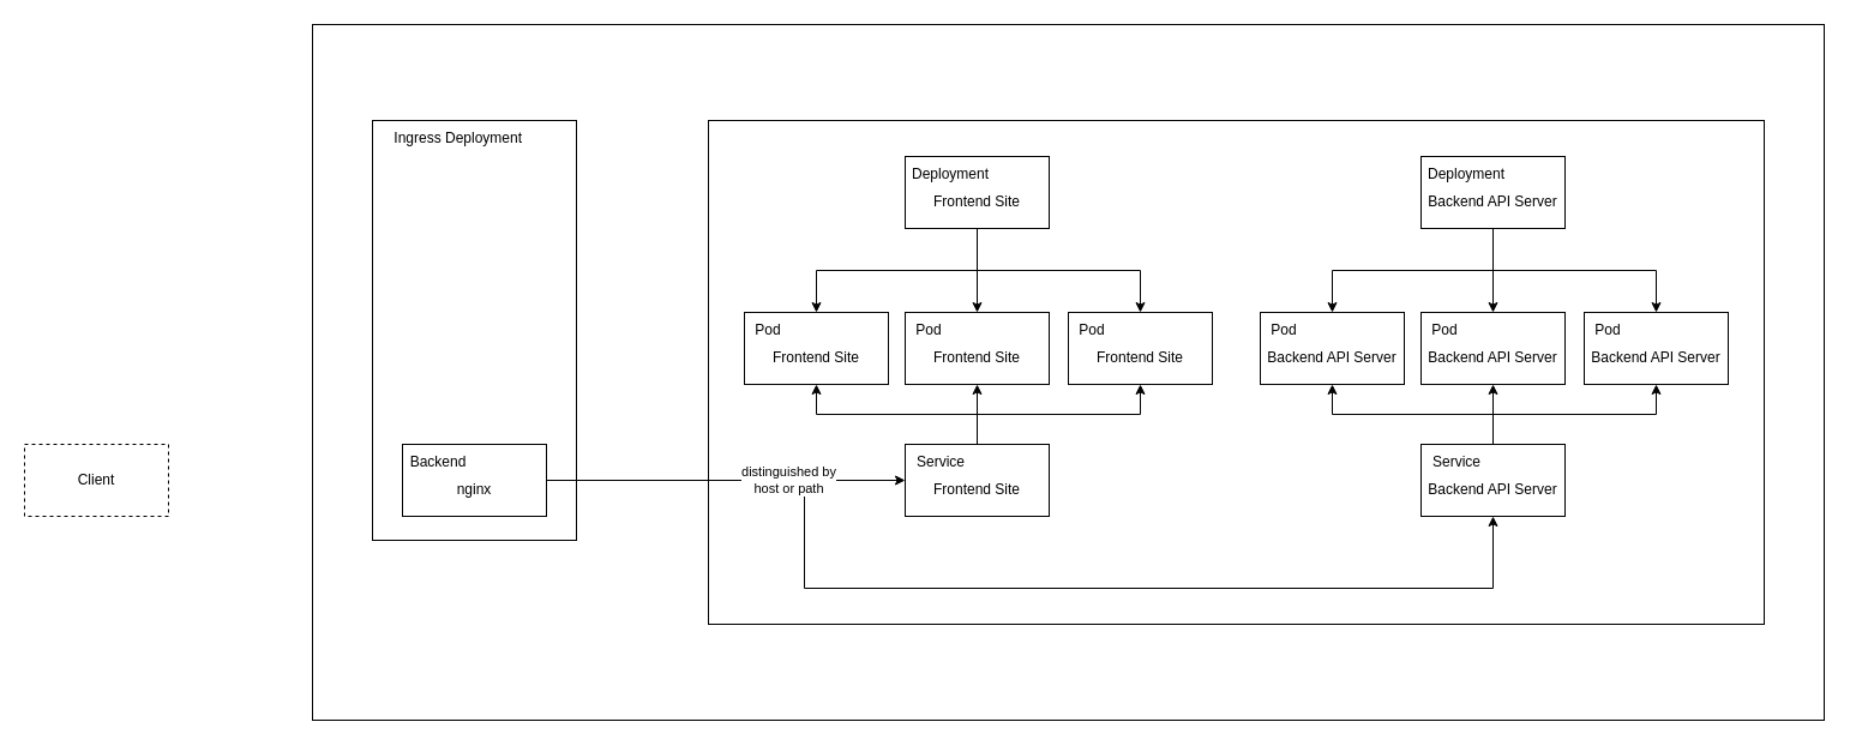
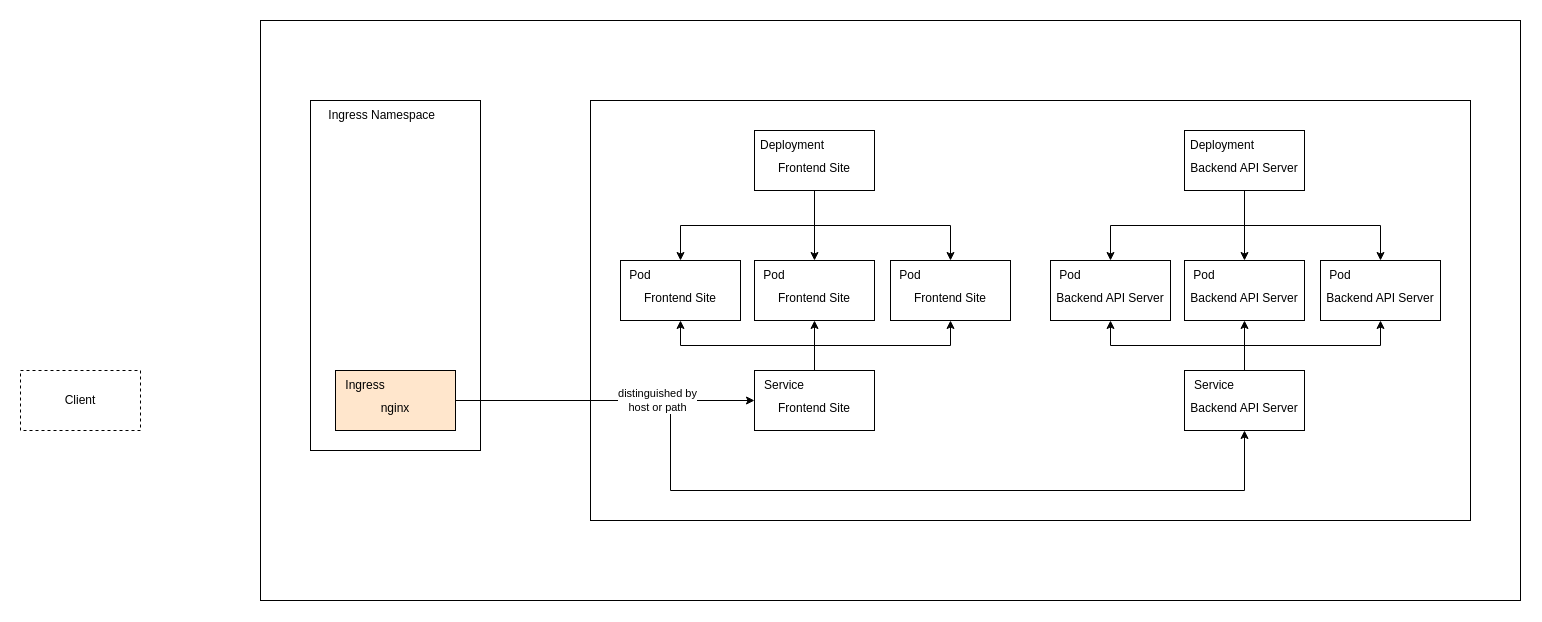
  <mxCell id="0" />
  <mxCell id="1" parent="0" />
  <mxCell id="2" value="" style="rounded=0;whiteSpace=wrap;html=1;" parent="1" vertex="1"><mxGeometry x="260" y="20" width="1260" height="580" as="geometry" /></mxCell>
  <mxCell id="3" value="" style="rounded=0;whiteSpace=wrap;html=1;" parent="1" vertex="1"><mxGeometry x="310" y="100" width="170" height="350" as="geometry" /></mxCell>
  <mxCell id="4" value="" style="rounded=0;whiteSpace=wrap;html=1;" parent="1" vertex="1"><mxGeometry x="590" y="100" width="880" height="420" as="geometry" /></mxCell>
  <mxCell id="5" value="&lt;div&gt;&lt;br&gt;&lt;/div&gt;&lt;div&gt;Frontend Site&lt;br&gt;&lt;/div&gt;" style="rounded=0;whiteSpace=wrap;html=1;" parent="1" vertex="1"><mxGeometry x="620" y="260" width="120" height="60" as="geometry" /></mxCell>
  <mxCell id="6" value="Pod" style="text;html=1;align=center;verticalAlign=middle;whiteSpace=wrap;rounded=0;" parent="1" vertex="1"><mxGeometry x="620" y="260" width="40" height="30" as="geometry" /></mxCell>
  <mxCell id="7" value="&lt;div&gt;&lt;br&gt;&lt;/div&gt;&lt;div&gt;Frontend Site&lt;br&gt;&lt;/div&gt;" style="rounded=0;whiteSpace=wrap;html=1;" parent="1" vertex="1"><mxGeometry x="754" y="260" width="120" height="60" as="geometry" /></mxCell>
  <mxCell id="8" value="Pod" style="text;html=1;align=center;verticalAlign=middle;whiteSpace=wrap;rounded=0;" parent="1" vertex="1"><mxGeometry x="754" y="260" width="40" height="30" as="geometry" /></mxCell>
  <mxCell id="9" value="&lt;div&gt;&lt;br&gt;&lt;/div&gt;&lt;div&gt;Frontend Site&lt;br&gt;&lt;/div&gt;" style="rounded=0;whiteSpace=wrap;html=1;" parent="1" vertex="1"><mxGeometry x="890" y="260" width="120" height="60" as="geometry" /></mxCell>
  <mxCell id="10" value="Pod" style="text;html=1;align=center;verticalAlign=middle;whiteSpace=wrap;rounded=0;" parent="1" vertex="1"><mxGeometry x="890" y="260" width="40" height="30" as="geometry" /></mxCell>
  <mxCell id="11" style="edgeStyle=orthogonalEdgeStyle;rounded=0;orthogonalLoop=1;jettySize=auto;html=1;exitX=0.5;exitY=1;exitDx=0;exitDy=0;entryX=0.5;entryY=0;entryDx=0;entryDy=0;" parent="1" source="14" target="5" edge="1"><mxGeometry relative="1" as="geometry" /></mxCell>
  <mxCell id="12" style="edgeStyle=orthogonalEdgeStyle;rounded=0;orthogonalLoop=1;jettySize=auto;html=1;exitX=0.5;exitY=1;exitDx=0;exitDy=0;" parent="1" source="14" target="7" edge="1"><mxGeometry relative="1" as="geometry" /></mxCell>
  <mxCell id="13" style="edgeStyle=orthogonalEdgeStyle;rounded=0;orthogonalLoop=1;jettySize=auto;html=1;exitX=0.5;exitY=1;exitDx=0;exitDy=0;" parent="1" source="14" target="9" edge="1"><mxGeometry relative="1" as="geometry" /></mxCell>
  <mxCell id="14" value="&lt;div&gt;&lt;br&gt;&lt;/div&gt;&lt;div&gt;Frontend Site&lt;/div&gt;" style="rounded=0;whiteSpace=wrap;html=1;" parent="1" vertex="1"><mxGeometry x="754" y="130" width="120" height="60" as="geometry" /></mxCell>
  <mxCell id="15" value="Deployment" style="text;html=1;align=center;verticalAlign=middle;whiteSpace=wrap;rounded=0;" parent="1" vertex="1"><mxGeometry x="754" y="130" width="76" height="30" as="geometry" /></mxCell>
  <mxCell id="16" value="&lt;div&gt;&lt;br&gt;&lt;/div&gt;&lt;div&gt;Backend API Server&lt;/div&gt;" style="rounded=0;whiteSpace=wrap;html=1;" parent="1" vertex="1"><mxGeometry x="1050" y="260" width="120" height="60" as="geometry" /></mxCell>
  <mxCell id="17" value="Pod" style="text;html=1;align=center;verticalAlign=middle;whiteSpace=wrap;rounded=0;" parent="1" vertex="1"><mxGeometry x="1050" y="260" width="40" height="30" as="geometry" /></mxCell>
  <mxCell id="18" value="&lt;div&gt;&lt;br&gt;&lt;/div&gt;&lt;div&gt;Backend API Server&lt;/div&gt;" style="rounded=0;whiteSpace=wrap;html=1;" parent="1" vertex="1"><mxGeometry x="1184" y="260" width="120" height="60" as="geometry" /></mxCell>
  <mxCell id="19" value="Pod" style="text;html=1;align=center;verticalAlign=middle;whiteSpace=wrap;rounded=0;" parent="1" vertex="1"><mxGeometry x="1184" y="260" width="40" height="30" as="geometry" /></mxCell>
  <mxCell id="20" value="&lt;div&gt;&lt;br&gt;&lt;/div&gt;&lt;div&gt;Backend API Server&lt;/div&gt;" style="rounded=0;whiteSpace=wrap;html=1;" parent="1" vertex="1"><mxGeometry x="1320" y="260" width="120" height="60" as="geometry" /></mxCell>
  <mxCell id="21" value="Pod" style="text;html=1;align=center;verticalAlign=middle;whiteSpace=wrap;rounded=0;" parent="1" vertex="1"><mxGeometry x="1320" y="260" width="40" height="30" as="geometry" /></mxCell>
  <mxCell id="22" style="edgeStyle=orthogonalEdgeStyle;rounded=0;orthogonalLoop=1;jettySize=auto;html=1;exitX=0.5;exitY=1;exitDx=0;exitDy=0;entryX=0.5;entryY=0;entryDx=0;entryDy=0;" parent="1" source="25" target="16" edge="1"><mxGeometry relative="1" as="geometry" /></mxCell>
  <mxCell id="23" style="edgeStyle=orthogonalEdgeStyle;rounded=0;orthogonalLoop=1;jettySize=auto;html=1;exitX=0.5;exitY=1;exitDx=0;exitDy=0;" parent="1" source="25" target="18" edge="1"><mxGeometry relative="1" as="geometry" /></mxCell>
  <mxCell id="24" style="edgeStyle=orthogonalEdgeStyle;rounded=0;orthogonalLoop=1;jettySize=auto;html=1;exitX=0.5;exitY=1;exitDx=0;exitDy=0;" parent="1" source="25" target="20" edge="1"><mxGeometry relative="1" as="geometry" /></mxCell>
  <mxCell id="25" value="&lt;div&gt;&lt;br&gt;&lt;/div&gt;&lt;div&gt;Backend API Server&lt;/div&gt;" style="rounded=0;whiteSpace=wrap;html=1;" parent="1" vertex="1"><mxGeometry x="1184" y="130" width="120" height="60" as="geometry" /></mxCell>
  <mxCell id="26" value="Deployment" style="text;html=1;align=center;verticalAlign=middle;whiteSpace=wrap;rounded=0;" parent="1" vertex="1"><mxGeometry x="1184" y="130" width="76" height="30" as="geometry" /></mxCell>
  <mxCell id="27" style="edgeStyle=orthogonalEdgeStyle;rounded=0;orthogonalLoop=1;jettySize=auto;html=1;exitX=0.5;exitY=0;exitDx=0;exitDy=0;" parent="1" source="30" target="7" edge="1"><mxGeometry relative="1" as="geometry" /></mxCell>
  <mxCell id="28" style="edgeStyle=orthogonalEdgeStyle;rounded=0;orthogonalLoop=1;jettySize=auto;html=1;exitX=0.5;exitY=0;exitDx=0;exitDy=0;entryX=0.5;entryY=1;entryDx=0;entryDy=0;" parent="1" source="30" target="5" edge="1"><mxGeometry relative="1" as="geometry" /></mxCell>
  <mxCell id="29" style="edgeStyle=orthogonalEdgeStyle;rounded=0;orthogonalLoop=1;jettySize=auto;html=1;exitX=0.5;exitY=0;exitDx=0;exitDy=0;entryX=0.5;entryY=1;entryDx=0;entryDy=0;" parent="1" source="30" target="9" edge="1"><mxGeometry relative="1" as="geometry" /></mxCell>
  <mxCell id="30" value="&lt;div&gt;&lt;br&gt;&lt;/div&gt;&lt;div&gt;Frontend Site&lt;br&gt;&lt;/div&gt;" style="rounded=0;whiteSpace=wrap;html=1;" parent="1" vertex="1"><mxGeometry x="754" y="370" width="120" height="60" as="geometry" /></mxCell>
  <mxCell id="31" value="Service" style="text;html=1;align=center;verticalAlign=middle;whiteSpace=wrap;rounded=0;" parent="1" vertex="1"><mxGeometry x="754" y="370" width="60" height="30" as="geometry" /></mxCell>
  <mxCell id="32" style="edgeStyle=orthogonalEdgeStyle;rounded=0;orthogonalLoop=1;jettySize=auto;html=1;exitX=0.5;exitY=0;exitDx=0;exitDy=0;" parent="1" source="35" target="16" edge="1"><mxGeometry relative="1" as="geometry" /></mxCell>
  <mxCell id="33" style="edgeStyle=orthogonalEdgeStyle;rounded=0;orthogonalLoop=1;jettySize=auto;html=1;exitX=0.5;exitY=0;exitDx=0;exitDy=0;" parent="1" source="35" target="18" edge="1"><mxGeometry relative="1" as="geometry" /></mxCell>
  <mxCell id="34" style="edgeStyle=orthogonalEdgeStyle;rounded=0;orthogonalLoop=1;jettySize=auto;html=1;exitX=0.5;exitY=0;exitDx=0;exitDy=0;" parent="1" source="35" target="20" edge="1"><mxGeometry relative="1" as="geometry" /></mxCell>
  <mxCell id="35" value="&lt;div&gt;&lt;br&gt;&lt;/div&gt;&lt;div&gt;Backend API Server&lt;br&gt;&lt;/div&gt;" style="rounded=0;whiteSpace=wrap;html=1;" parent="1" vertex="1"><mxGeometry x="1184" y="370" width="120" height="60" as="geometry" /></mxCell>
  <mxCell id="36" value="Service" style="text;html=1;align=center;verticalAlign=middle;whiteSpace=wrap;rounded=0;" parent="1" vertex="1"><mxGeometry x="1184" y="370" width="60" height="30" as="geometry" /></mxCell>
  <mxCell id="37" style="edgeStyle=orthogonalEdgeStyle;rounded=0;orthogonalLoop=1;jettySize=auto;html=1;exitX=1;exitY=0.5;exitDx=0;exitDy=0;entryX=0;entryY=0.5;entryDx=0;entryDy=0;" parent="1" source="40" target="30" edge="1"><mxGeometry relative="1" as="geometry" /></mxCell>
  <mxCell id="38" style="edgeStyle=orthogonalEdgeStyle;rounded=0;orthogonalLoop=1;jettySize=auto;html=1;exitX=1;exitY=0.5;exitDx=0;exitDy=0;entryX=0.5;entryY=1;entryDx=0;entryDy=0;" parent="1" source="40" target="35" edge="1"><mxGeometry relative="1" as="geometry"><Array as="points"><mxPoint x="670" y="400" /><mxPoint x="670" y="490" /><mxPoint x="1244" y="490" /></Array></mxGeometry></mxCell>
  <mxCell id="39" value="distinguished by&lt;div&gt;host or path&lt;/div&gt;" style="edgeLabel;html=1;align=center;verticalAlign=middle;resizable=0;points=[];" vertex="1" connectable="0" parent="38"><mxGeometry x="-0.569" y="1" relative="1" as="geometry"><mxPoint x="-1" as="offset" /></mxGeometry></mxCell>
- <mxCell id="40" value="&lt;div&gt;&lt;br&gt;&lt;/div&gt;&lt;div&gt;nginx&lt;/div&gt;" style="rounded=0;whiteSpace=wrap;html=1;" parent="1" vertex="1"><mxGeometry x="335" y="370" width="120" height="60" as="geometry" /></mxCell>
- <mxCell id="41" value="Backend" style="text;html=1;align=center;verticalAlign=middle;whiteSpace=wrap;rounded=0;" parent="1" vertex="1"><mxGeometry x="335" y="370" width="60" height="30" as="geometry" /></mxCell>
+ <mxCell id="40" value="&lt;div&gt;&lt;br&gt;&lt;/div&gt;&lt;div&gt;nginx&lt;/div&gt;" style="rounded=0;whiteSpace=wrap;html=1;fillColor=#ffe6cc;" parent="1" vertex="1"><mxGeometry x="335" y="370" width="120" height="60" as="geometry" /></mxCell>
+ <mxCell id="41" value="Ingress" style="text;html=1;align=center;verticalAlign=middle;whiteSpace=wrap;rounded=0;" parent="1" vertex="1"><mxGeometry x="335" y="370" width="60" height="30" as="geometry" /></mxCell>
  <mxCell id="42" value="Client" style="rounded=0;whiteSpace=wrap;html=1;dashed=1;" parent="1" vertex="1"><mxGeometry x="20" y="370" width="120" height="60" as="geometry" /></mxCell>
- <mxCell id="43" value="&amp;nbsp;Ingress Deployment" style="text;html=1;align=center;verticalAlign=middle;whiteSpace=wrap;rounded=0;" parent="1" vertex="1"><mxGeometry x="310" y="100" width="140" height="30" as="geometry" /></mxCell>
+ <mxCell id="43" value="&amp;nbsp;Ingress Namespace" style="text;html=1;align=center;verticalAlign=middle;whiteSpace=wrap;rounded=0;" parent="1" vertex="1"><mxGeometry x="310" y="100" width="140" height="30" as="geometry" /></mxCell>
